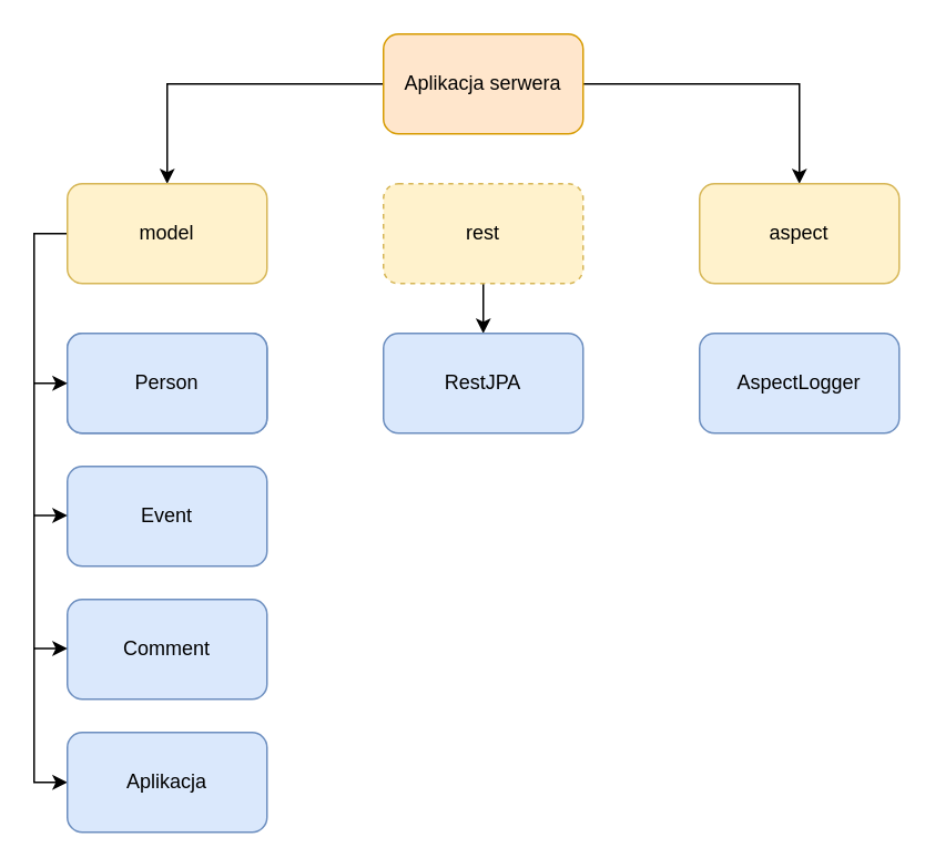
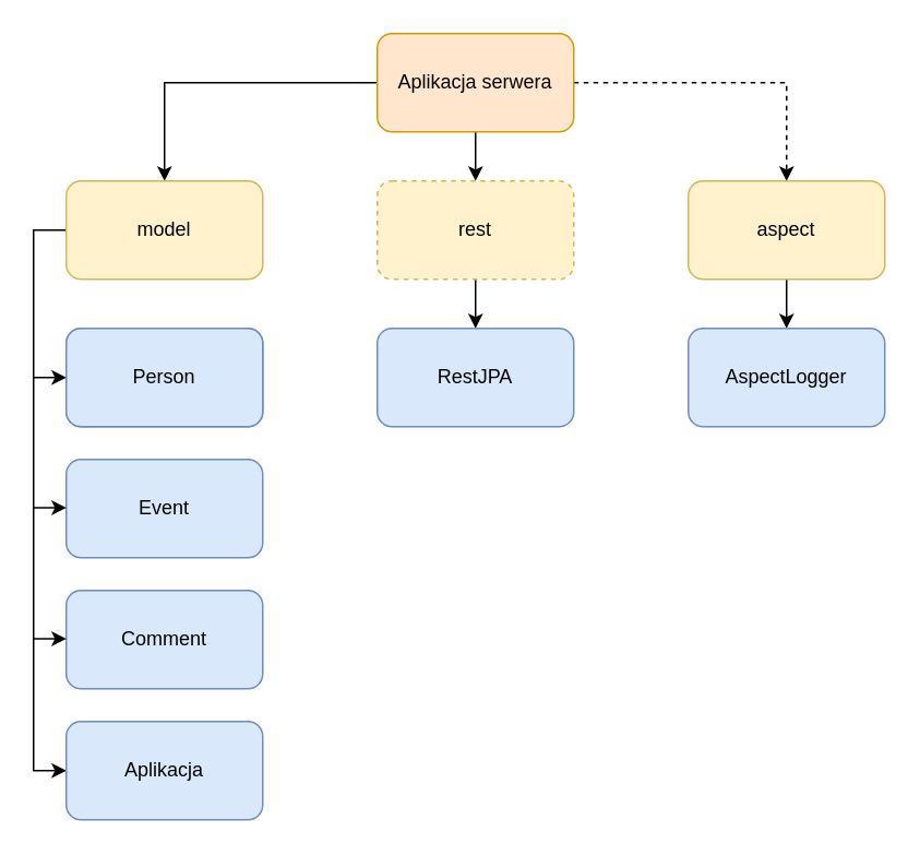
  <mxCell id="0" />
  <mxCell id="1" parent="0" />
- <mxCell id="3" value="" style="edgeStyle=orthogonalEdgeStyle;rounded=0;orthogonalLoop=1;jettySize=auto;html=1;" edge="1" parent="1" source="5" target="7"><mxGeometry relative="1" as="geometry"><mxPoint x="430" y="50" as="targetPoint" /></mxGeometry></mxCell>
+ <mxCell id="2" value="" style="edgeStyle=orthogonalEdgeStyle;rounded=0;orthogonalLoop=1;jettySize=auto;html=1;" edge="1" parent="1" source="5" target="9"><mxGeometry relative="1" as="geometry" /></mxCell>
+ <mxCell id="3" value="" style="edgeStyle=orthogonalEdgeStyle;rounded=0;orthogonalLoop=1;jettySize=auto;html=1;dashed=1;" edge="1" parent="1" source="5" target="7"><mxGeometry relative="1" as="geometry"><mxPoint x="430" y="50" as="targetPoint" /></mxGeometry></mxCell>
  <mxCell id="4" style="edgeStyle=orthogonalEdgeStyle;rounded=0;orthogonalLoop=1;jettySize=auto;html=1;" edge="1" parent="1" source="5" target="11"><mxGeometry relative="1" as="geometry" /></mxCell>
  <mxCell id="5" value="Aplikacja serwera" style="rounded=1;whiteSpace=wrap;html=1;fillColor=#ffe6cc;strokeColor=#d79b00;" vertex="1" parent="1"><mxGeometry x="230" y="20" width="120" height="60" as="geometry" /></mxCell>
+ <mxCell id="6" style="edgeStyle=orthogonalEdgeStyle;rounded=0;orthogonalLoop=1;jettySize=auto;html=1;exitX=0.5;exitY=1;exitDx=0;exitDy=0;" edge="1" parent="1" source="7" target="12"><mxGeometry relative="1" as="geometry" /></mxCell>
  <mxCell id="7" value="aspect" style="rounded=1;whiteSpace=wrap;html=1;fillColor=#fff2cc;strokeColor=#d6b656;" vertex="1" parent="1"><mxGeometry x="420" y="110" width="120" height="60" as="geometry" /></mxCell>
  <mxCell id="8" style="edgeStyle=orthogonalEdgeStyle;rounded=0;orthogonalLoop=1;jettySize=auto;html=1;exitX=0.5;exitY=1;exitDx=0;exitDy=0;entryX=0.5;entryY=0;entryDx=0;entryDy=0;" edge="1" parent="1" source="9" target="13"><mxGeometry relative="1" as="geometry" /></mxCell>
  <mxCell id="9" value="rest" style="rounded=1;whiteSpace=wrap;html=1;fillColor=#fff2cc;strokeColor=#d6b656;dashed=1;" vertex="1" parent="1"><mxGeometry x="230" y="110" width="120" height="60" as="geometry" /></mxCell>
  <mxCell id="10" style="edgeStyle=orthogonalEdgeStyle;rounded=0;orthogonalLoop=1;jettySize=auto;html=1;exitX=0;exitY=0.5;exitDx=0;exitDy=0;entryX=0;entryY=0.5;entryDx=0;entryDy=0;" edge="1" parent="1" source="11" target="18"><mxGeometry relative="1" as="geometry" /></mxCell>
  <mxCell id="11" value="model" style="rounded=1;whiteSpace=wrap;html=1;fillColor=#fff2cc;strokeColor=#d6b656;" vertex="1" parent="1"><mxGeometry x="40" y="110" width="120" height="60" as="geometry" /></mxCell>
  <mxCell id="12" value="AspectLogger" style="rounded=1;whiteSpace=wrap;html=1;fillColor=#dae8fc;strokeColor=#6c8ebf;" vertex="1" parent="1"><mxGeometry x="420" y="200" width="120" height="60" as="geometry" /></mxCell>
  <mxCell id="13" value="RestJPA" style="rounded=1;whiteSpace=wrap;html=1;fillColor=#dae8fc;strokeColor=#6c8ebf;" vertex="1" parent="1"><mxGeometry x="230" y="200" width="120" height="60" as="geometry" /></mxCell>
  <mxCell id="14" value="Person" style="rounded=1;whiteSpace=wrap;html=1;fillColor=#dae8fc;strokeColor=#6c8ebf;" vertex="1" parent="1"><mxGeometry x="40" y="200" width="120" height="60" as="geometry" /></mxCell>
  <mxCell id="15" value="Person" style="rounded=1;whiteSpace=wrap;html=1;fillColor=#dae8fc;strokeColor=#6c8ebf;" vertex="1" parent="1"><mxGeometry x="40" y="200" width="120" height="60" as="geometry" /></mxCell>
  <mxCell id="16" value="Event" style="rounded=1;whiteSpace=wrap;html=1;fillColor=#dae8fc;strokeColor=#6c8ebf;" vertex="1" parent="1"><mxGeometry x="40" y="280" width="120" height="60" as="geometry" /></mxCell>
  <mxCell id="17" value="Comment" style="rounded=1;whiteSpace=wrap;html=1;fillColor=#dae8fc;strokeColor=#6c8ebf;" vertex="1" parent="1"><mxGeometry x="40" y="360" width="120" height="60" as="geometry" /></mxCell>
  <mxCell id="18" value="Aplikacja" style="rounded=1;whiteSpace=wrap;html=1;fillColor=#dae8fc;strokeColor=#6c8ebf;" vertex="1" parent="1"><mxGeometry x="40" y="440" width="120" height="60" as="geometry" /></mxCell>
  <mxCell id="19" value="" style="endArrow=classic;html=1;entryX=0;entryY=0.5;entryDx=0;entryDy=0;" edge="1" parent="1" target="15"><mxGeometry width="50" height="50" relative="1" as="geometry"><mxPoint x="20" y="230" as="sourcePoint" /><mxPoint x="70" y="180" as="targetPoint" /></mxGeometry></mxCell>
  <mxCell id="20" value="" style="endArrow=classic;html=1;entryX=0;entryY=0.5;entryDx=0;entryDy=0;" edge="1" parent="1"><mxGeometry width="50" height="50" relative="1" as="geometry"><mxPoint x="20" y="309.5" as="sourcePoint" /><mxPoint x="40" y="309.5" as="targetPoint" /><Array as="points"><mxPoint x="30" y="309.5" /></Array></mxGeometry></mxCell>
  <mxCell id="21" value="" style="endArrow=classic;html=1;entryX=0;entryY=0.5;entryDx=0;entryDy=0;" edge="1" parent="1"><mxGeometry width="50" height="50" relative="1" as="geometry"><mxPoint x="20" y="389.5" as="sourcePoint" /><mxPoint x="40" y="389.5" as="targetPoint" /><Array as="points"><mxPoint x="30" y="389.5" /></Array></mxGeometry></mxCell>
